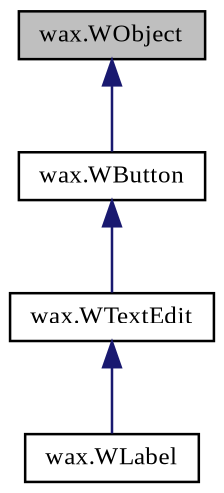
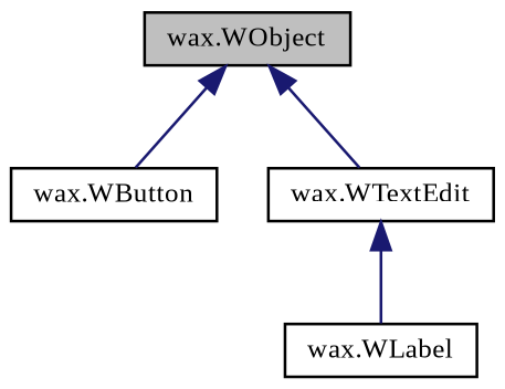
  digraph {
    fontname="Liberation Serif"
    node [color=black fillcolor=white fontname="Liberation Serif" fontsize=10 shape=record style=filled]
    edge [color=midnightblue dir=back fontname="Liberation Serif" fontsize=10 labelfontname=Helvetica labelfontsize=10 style=solid]
    n1 [fillcolor=grey75 fontcolor=black height=0.2 label="wax.WObject" width=0.4]
    n2 [height=0.2 label="wax.WButton" width=0.4]
    n3 [height=0.2 label="wax.WTextEdit" width=0.4]
    n4 [height=0.2 label="wax.WLabel" width=0.4]
    n1 -> n2
-   n2 -> n3
+   n1 -> n3
    n3 -> n4
  }
